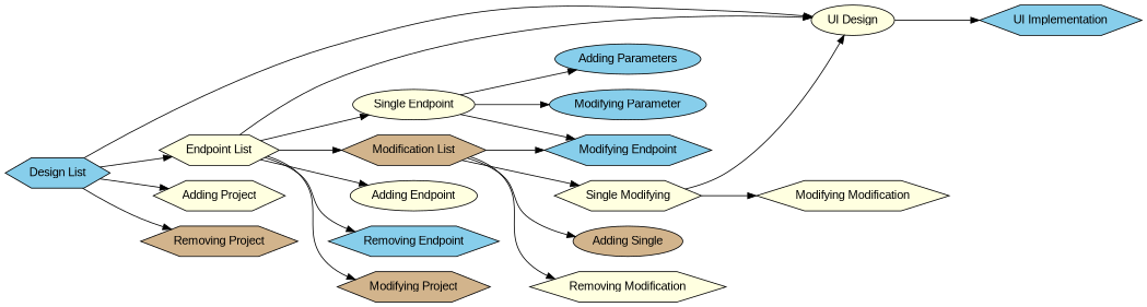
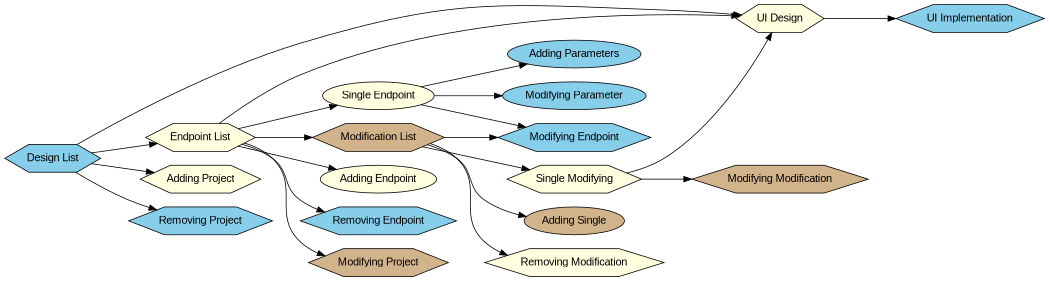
  digraph {
    fontname="Liberation Sans"
    rankdir=LR
    node [fillcolor=lightyellow fontname="Liberation Sans" shape=hexagon style=filled]
    edge [fontname="Liberation Sans"]
    n1 [fillcolor=skyblue label="Design List"]
-   n2 [label="UI Design" shape=ellipse]
+   n2 [label="UI Design"]
    n3 [label="Endpoint List"]
    n4 [label="Adding Project"]
-   n5 [fillcolor=tan label="Removing Project"]
+   n5 [fillcolor=skyblue label="Removing Project"]
    n6 [fillcolor=skyblue label="UI Implementation"]
    n7 [label="Single Endpoint" shape=ellipse]
    n8 [fillcolor=tan label="Modification List"]
    n9 [label="Adding Endpoint" shape=ellipse]
    n10 [fillcolor=skyblue label="Removing Endpoint"]
    n11 [fillcolor=tan label="Modifying Project"]
    n12 [fillcolor=skyblue label="Adding Parameters" shape=ellipse]
    n13 [fillcolor=skyblue label="Modifying Endpoint"]
    n14 [fillcolor=skyblue label="Modifying Parameter" shape=ellipse]
    n15 [label="Single Modifying"]
    n16 [fillcolor=tan label="Adding Single" shape=ellipse]
    n17 [label="Removing Modification"]
-   n18 [label="Modifying Modification"]
+   n18 [fillcolor=tan label="Modifying Modification"]
    n1 -> n2
    n1 -> n3
    n1 -> n4
    n1 -> n5
    n2 -> n6
    n3 -> n2
    n3 -> n7
    n3 -> n8
    n3 -> n9
    n3 -> n10
    n3 -> n11
    n7 -> n12
    n7 -> n13
    n7 -> n14
    n8 -> n13
    n8 -> n15
    n8 -> n16
    n8 -> n17
    n15 -> n2
    n15 -> n18
  }
